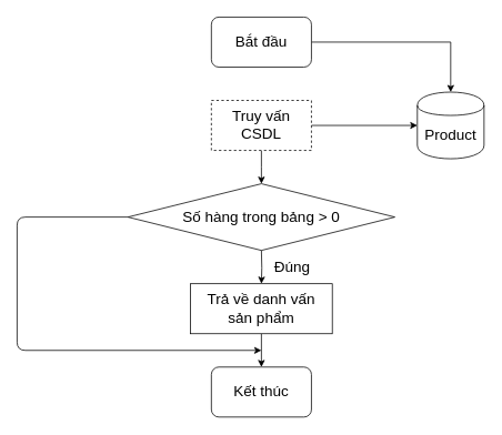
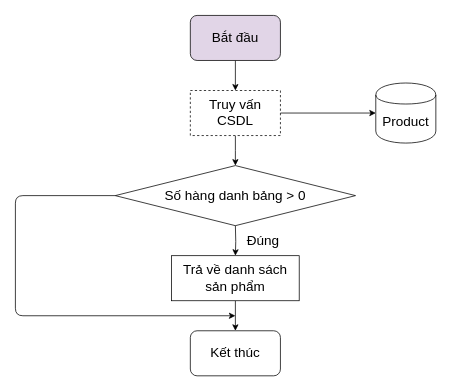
  <mxCell id="0" />
  <mxCell id="1" parent="0" />
- <mxCell id="2" value="" style="edgeStyle=orthogonalEdgeStyle;rounded=0;orthogonalLoop=1;jettySize=auto;html=1;fontSize=18;" edge="1" parent="1" source="3" target="7"><mxGeometry relative="1" as="geometry"><mxPoint x="313" y="160" as="targetPoint" /></mxGeometry></mxCell>
- <mxCell id="3" value="Bắt đầu" style="rounded=1;whiteSpace=wrap;html=1;fontSize=18;" vertex="1" parent="1"><mxGeometry x="253" y="20" width="120" height="60" as="geometry" /></mxCell>
+ <mxCell id="2" value="" style="edgeStyle=orthogonalEdgeStyle;rounded=0;orthogonalLoop=1;jettySize=auto;html=1;fontSize=18;entryX=0.5;entryY=0;entryDx=0;entryDy=0;" edge="1" parent="1" source="3" target="5"><mxGeometry relative="1" as="geometry"><mxPoint x="313" y="160" as="targetPoint" /></mxGeometry></mxCell>
+ <mxCell id="3" value="Bắt đầu" style="rounded=1;whiteSpace=wrap;html=1;fontSize=18;fillColor=#e1d5e7;" vertex="1" parent="1"><mxGeometry x="253" y="20" width="120" height="60" as="geometry" /></mxCell>
  <mxCell id="4" value="" style="edgeStyle=orthogonalEdgeStyle;rounded=0;orthogonalLoop=1;jettySize=auto;html=1;fontSize=18;" edge="1" parent="1" source="5"><mxGeometry relative="1" as="geometry"><mxPoint x="313" y="220" as="targetPoint" /></mxGeometry></mxCell>
  <mxCell id="5" value="Truy vấn CSDL" style="rounded=0;whiteSpace=wrap;html=1;fontSize=18;dashed=1;" vertex="1" parent="1"><mxGeometry x="253" y="120" width="120" height="60" as="geometry" /></mxCell>
  <mxCell id="6" value="" style="endArrow=none;startArrow=classic;html=1;fontSize=18;entryX=1;entryY=0.5;entryDx=0;entryDy=0;exitX=0;exitY=0.5;exitDx=0;exitDy=0;" edge="1" parent="1" source="7" target="5"><mxGeometry width="50" height="50" relative="1" as="geometry"><mxPoint x="250" y="290" as="sourcePoint" /><mxPoint x="300" y="240" as="targetPoint" /></mxGeometry></mxCell>
  <mxCell id="7" value="Product" style="shape=cylinder;whiteSpace=wrap;html=1;boundedLbl=1;backgroundOutline=1;fontSize=18;" vertex="1" parent="1"><mxGeometry x="500" y="110" width="80" height="80" as="geometry" /></mxCell>
- <mxCell id="8" value="Số hàng trong bảng &amp;gt; 0" style="rhombus;whiteSpace=wrap;html=1;fontSize=18;" vertex="1" parent="1"><mxGeometry x="153" y="220" width="320" height="80" as="geometry" /></mxCell>
+ <mxCell id="8" value="Số hàng danh bảng &amp;gt; 0" style="rhombus;whiteSpace=wrap;html=1;fontSize=18;" vertex="1" parent="1"><mxGeometry x="153" y="220" width="320" height="80" as="geometry" /></mxCell>
  <mxCell id="9" value="" style="edgeStyle=orthogonalEdgeStyle;rounded=0;orthogonalLoop=1;jettySize=auto;html=1;fontSize=18;entryX=0.5;entryY=0;entryDx=0;entryDy=0;" edge="1" parent="1" target="11"><mxGeometry relative="1" as="geometry"><mxPoint x="313" y="300" as="sourcePoint" /><mxPoint x="313" y="380" as="targetPoint" /></mxGeometry></mxCell>
  <mxCell id="10" value="" style="edgeStyle=orthogonalEdgeStyle;rounded=0;orthogonalLoop=1;jettySize=auto;html=1;fontSize=18;" edge="1" parent="1" source="11" target="13"><mxGeometry relative="1" as="geometry" /></mxCell>
- <mxCell id="11" value="Trả về danh vấn&lt;br&gt;sản phẩm" style="rounded=0;whiteSpace=wrap;html=1;fontSize=18;" vertex="1" parent="1"><mxGeometry x="228" y="340" width="170" height="60" as="geometry" /></mxCell>
+ <mxCell id="11" value="Trả về danh sách&lt;br&gt;sản phẩm" style="rounded=0;whiteSpace=wrap;html=1;fontSize=18;" vertex="1" parent="1"><mxGeometry x="228" y="340" width="170" height="60" as="geometry" /></mxCell>
  <mxCell id="12" value="Đúng" style="text;html=1;strokeColor=none;fillColor=none;align=center;verticalAlign=middle;whiteSpace=wrap;rounded=0;fontSize=18;" vertex="1" parent="1"><mxGeometry x="330" y="310" width="40" height="20" as="geometry" /></mxCell>
  <mxCell id="13" value="Kết thúc" style="rounded=1;whiteSpace=wrap;html=1;fontSize=18;" vertex="1" parent="1"><mxGeometry x="253" y="440" width="120" height="60" as="geometry" /></mxCell>
  <mxCell id="14" value="" style="endArrow=classic;html=1;fontSize=18;exitX=0;exitY=0.5;exitDx=0;exitDy=0;" edge="1" parent="1" source="8"><mxGeometry width="50" height="50" relative="1" as="geometry"><mxPoint x="150" y="260" as="sourcePoint" /><mxPoint x="313" y="420" as="targetPoint" /><Array as="points"><mxPoint x="20" y="260" /><mxPoint x="20" y="420" /></Array></mxGeometry></mxCell>
